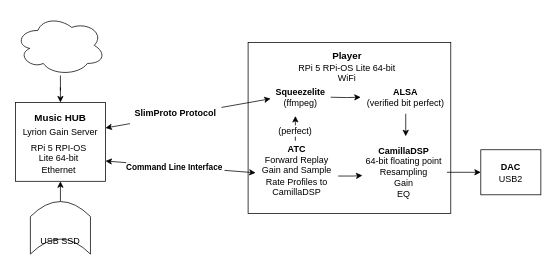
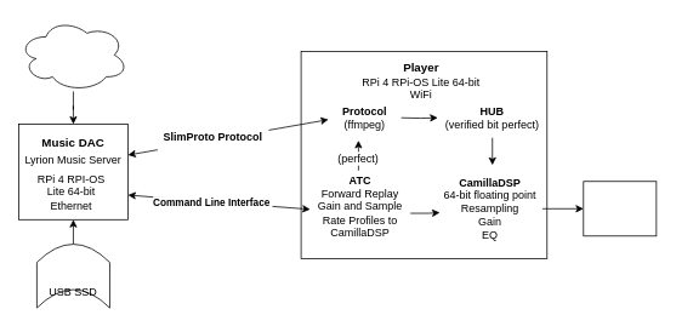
  <mxCell id="0" />
  <mxCell id="1" parent="0" />
  <mxCell id="2" value="" style="rounded=0;whiteSpace=wrap;html=1;fontStyle=1" vertex="1" parent="1"><mxGeometry x="330" y="56" width="270" height="228" as="geometry" /></mxCell>
  <mxCell id="3" value="" style="rounded=0;whiteSpace=wrap;html=1;" vertex="1" parent="1"><mxGeometry x="20" y="136" width="120" height="105" as="geometry" /></mxCell>
  <mxCell id="4" style="edgeStyle=orthogonalEdgeStyle;rounded=0;orthogonalLoop=1;jettySize=auto;html=1;entryX=0.5;entryY=0;entryDx=0;entryDy=0;" edge="1" parent="1" source="5" target="3"><mxGeometry relative="1" as="geometry" /></mxCell>
  <mxCell id="5" value="" style="ellipse;shape=cloud;whiteSpace=wrap;html=1;" vertex="1" parent="1"><mxGeometry x="20" y="20" width="120" height="80" as="geometry" /></mxCell>
- <mxCell id="6" value="&lt;b style=&quot;font-size: 13px;&quot;&gt;Music HUB&lt;/b&gt;" style="text;strokeColor=none;align=center;fillColor=none;html=1;verticalAlign=middle;whiteSpace=wrap;rounded=0;fontSize=13;" vertex="1" parent="1"><mxGeometry x="40" y="141" width="80" height="30" as="geometry" /></mxCell>
+ <mxCell id="6" value="&lt;b style=&quot;font-size: 13px;&quot;&gt;Music DAC&lt;/b&gt;" style="text;strokeColor=none;align=center;fillColor=none;html=1;verticalAlign=middle;whiteSpace=wrap;rounded=0;fontSize=13;" vertex="1" parent="1"><mxGeometry x="40" y="141" width="80" height="30" as="geometry" /></mxCell>
  <mxCell id="7" style="edgeStyle=orthogonalEdgeStyle;rounded=0;orthogonalLoop=1;jettySize=auto;html=1;exitX=0;exitY=0.5;exitDx=0;exitDy=0;" edge="1" parent="1" source="8"><mxGeometry relative="1" as="geometry"><mxPoint x="80" y="241" as="targetPoint" /></mxGeometry></mxCell>
  <mxCell id="8" value="" style="shape=dataStorage;whiteSpace=wrap;html=1;fixedSize=1;rotation=90;" vertex="1" parent="1"><mxGeometry x="45" y="263" width="70" height="80" as="geometry" /></mxCell>
  <mxCell id="9" value="USB SSD" style="text;strokeColor=none;align=center;fillColor=none;html=1;verticalAlign=middle;whiteSpace=wrap;rounded=0;" vertex="1" parent="1"><mxGeometry x="50" y="306" width="60" height="30" as="geometry" /></mxCell>
- <mxCell id="10" value="Lyrion Gain Server" style="text;strokeColor=none;align=center;fillColor=none;html=1;verticalAlign=middle;whiteSpace=wrap;rounded=0;" vertex="1" parent="1"><mxGeometry x="20" y="161" width="120" height="30" as="geometry" /></mxCell>
- <mxCell id="11" value="RPi 5 RPI-OS Lite 64-bit&lt;br&gt;Ethernet" style="text;strokeColor=none;align=center;fillColor=none;html=1;verticalAlign=middle;whiteSpace=wrap;rounded=0;" vertex="1" parent="1"><mxGeometry x="38" y="196" width="80" height="30" as="geometry" /></mxCell>
+ <mxCell id="10" value="Lyrion Music Server" style="text;strokeColor=none;align=center;fillColor=none;html=1;verticalAlign=middle;whiteSpace=wrap;rounded=0;" vertex="1" parent="1"><mxGeometry x="20" y="161" width="120" height="30" as="geometry" /></mxCell>
+ <mxCell id="11" value="RPi 4 RPI-OS Lite 64-bit&lt;br&gt;Ethernet" style="text;strokeColor=none;align=center;fillColor=none;html=1;verticalAlign=middle;whiteSpace=wrap;rounded=0;" vertex="1" parent="1"><mxGeometry x="38" y="196" width="80" height="30" as="geometry" /></mxCell>
  <mxCell id="12" value="" style="edgeStyle=orthogonalEdgeStyle;rounded=0;orthogonalLoop=1;jettySize=auto;html=1;" edge="1" parent="1" target="15"><mxGeometry relative="1" as="geometry"><mxPoint x="440" y="129" as="sourcePoint" /></mxGeometry></mxCell>
- <mxCell id="13" value="&lt;b&gt;Squeezelite&lt;br&gt;&lt;/b&gt;(ffmpeg)" style="text;strokeColor=none;align=center;fillColor=none;html=1;verticalAlign=middle;whiteSpace=wrap;rounded=0;" vertex="1" parent="1"><mxGeometry x="370" y="114" width="60" height="30" as="geometry" /></mxCell>
+ <mxCell id="13" value="&lt;b&gt;Protocol&lt;br&gt;&lt;/b&gt;(ffmpeg)" style="text;strokeColor=none;align=center;fillColor=none;html=1;verticalAlign=middle;whiteSpace=wrap;rounded=0;" vertex="1" parent="1"><mxGeometry x="370" y="114" width="60" height="30" as="geometry" /></mxCell>
  <mxCell id="14" value="" style="edgeStyle=orthogonalEdgeStyle;rounded=0;orthogonalLoop=1;jettySize=auto;html=1;" edge="1" parent="1"><mxGeometry relative="1" as="geometry"><mxPoint x="540" y="151" as="sourcePoint" /><mxPoint x="540" y="181" as="targetPoint" /></mxGeometry></mxCell>
- <mxCell id="15" value="ALSA&lt;br&gt;&lt;span style=&quot;font-weight: normal;&quot;&gt;(verified bit perfect)&lt;/span&gt;" style="text;strokeColor=none;align=center;fillColor=none;html=1;verticalAlign=middle;whiteSpace=wrap;rounded=0;fontStyle=1" vertex="1" parent="1"><mxGeometry x="480" y="114" width="120" height="30" as="geometry" /></mxCell>
- <mxCell id="16" value="&lt;b style=&quot;font-size: 13px;&quot;&gt;Player&lt;br&gt;&lt;/b&gt;RPi 5 RPi-OS Lite 64-bit&lt;br&gt;WiFi" style="text;strokeColor=none;align=center;fillColor=none;html=1;verticalAlign=middle;whiteSpace=wrap;rounded=0;" vertex="1" parent="1"><mxGeometry x="392" y="61" width="140" height="56" as="geometry" /></mxCell>
+ <mxCell id="15" value="HUB&lt;br&gt;&lt;span style=&quot;font-weight: normal;&quot;&gt;(verified bit perfect)&lt;/span&gt;" style="text;strokeColor=none;align=center;fillColor=none;html=1;verticalAlign=middle;whiteSpace=wrap;rounded=0;fontStyle=1" vertex="1" parent="1"><mxGeometry x="480" y="114" width="120" height="30" as="geometry" /></mxCell>
+ <mxCell id="16" value="&lt;b style=&quot;font-size: 13px;&quot;&gt;Player&lt;br&gt;&lt;/b&gt;RPi 4 RPi-OS Lite 64-bit&lt;br&gt;WiFi" style="text;strokeColor=none;align=center;fillColor=none;html=1;verticalAlign=middle;whiteSpace=wrap;rounded=0;" vertex="1" parent="1"><mxGeometry x="392" y="61" width="140" height="56" as="geometry" /></mxCell>
  <mxCell id="17" style="edgeStyle=orthogonalEdgeStyle;rounded=0;orthogonalLoop=1;jettySize=auto;html=1;entryX=0;entryY=0.5;entryDx=0;entryDy=0;" edge="1" parent="1" source="18" target="20"><mxGeometry relative="1" as="geometry" /></mxCell>
  <mxCell id="18" value="&lt;b&gt;CamillaDSP&lt;br&gt;&lt;/b&gt;&lt;span&gt;64-bit floating point&lt;/span&gt; Resampling&lt;br&gt; Gain&lt;br&gt;EQ" style="text;strokeColor=none;align=center;fillColor=none;html=1;verticalAlign=middle;whiteSpace=wrap;rounded=0;" vertex="1" parent="1"><mxGeometry x="480" y="214" width="115" height="30" as="geometry" /></mxCell>
  <mxCell id="19" value="&lt;b&gt;ATC&lt;br&gt;&lt;/b&gt;&lt;div&gt;Forward Replay Gain and Sample Rate Profiles to CamillaDSP&lt;/div&gt;&lt;div&gt;&lt;br&gt;&lt;/div&gt;" style="text;strokeColor=none;align=center;fillColor=none;html=1;verticalAlign=middle;whiteSpace=wrap;rounded=0;" vertex="1" parent="1"><mxGeometry x="340" y="214" width="110" height="40" as="geometry" /></mxCell>
  <mxCell id="20" value="" style="rounded=0;whiteSpace=wrap;html=1;" vertex="1" parent="1"><mxGeometry x="640" y="199" width="80" height="60" as="geometry" /></mxCell>
- <mxCell id="21" value="&lt;b&gt;DAC&lt;br&gt;&lt;/b&gt;USB2" style="text;html=1;align=center;verticalAlign=middle;whiteSpace=wrap;rounded=0;" vertex="1" parent="1"><mxGeometry x="650" y="215" width="60" height="30" as="geometry" /></mxCell>
  <mxCell id="22" value="" style="endArrow=classic;html=1;rounded=0;startArrow=classic;startFill=1;" edge="1" parent="1"><mxGeometry relative="1" as="geometry"><mxPoint x="140" y="170" as="sourcePoint" /><mxPoint x="360" y="131" as="targetPoint" /></mxGeometry></mxCell>
  <mxCell id="23" value="&lt;h1 id=&quot;slimproto-protocol&quot;&gt;&lt;font style=&quot;font-size: 12px;&quot;&gt;&amp;nbsp; SlimProto Protocol &amp;nbsp;&lt;/font&gt; &lt;br&gt;&lt;/h1&gt;" style="edgeLabel;resizable=0;html=1;;align=center;verticalAlign=middle;" connectable="0" vertex="1" parent="22"><mxGeometry relative="1" as="geometry"><mxPoint x="-18" y="-4" as="offset" /></mxGeometry></mxCell>
  <mxCell id="24" style="edgeStyle=orthogonalEdgeStyle;rounded=0;orthogonalLoop=1;jettySize=auto;html=1;entryX=0.383;entryY=0.967;entryDx=0;entryDy=0;entryPerimeter=0;exitX=0.5;exitY=1;exitDx=0;exitDy=0;exitPerimeter=0;" edge="1" parent="1"><mxGeometry relative="1" as="geometry"><mxPoint x="393" y="187" as="sourcePoint" /><mxPoint x="392.98" y="154.01" as="targetPoint" /><Array as="points"><mxPoint x="393" y="177" /><mxPoint x="393" y="177" /></Array></mxGeometry></mxCell>
  <mxCell id="25" value="" style="endArrow=classic;html=1;rounded=0;startArrow=classic;startFill=1;" edge="1" parent="1" target="19"><mxGeometry relative="1" as="geometry"><mxPoint x="140" y="214" as="sourcePoint" /><mxPoint x="240" y="214" as="targetPoint" /></mxGeometry></mxCell>
  <mxCell id="26" value="&lt;b&gt;CLI&lt;/b&gt;" style="edgeLabel;resizable=0;html=1;;align=center;verticalAlign=middle;" connectable="0" vertex="1" parent="25"><mxGeometry relative="1" as="geometry"><mxPoint x="-3" as="offset" /></mxGeometry></mxCell>
  <mxCell id="27" value="&lt;b&gt;Command Line Interface&amp;nbsp; &lt;br&gt;&lt;/b&gt;" style="edgeLabel;html=1;align=center;verticalAlign=middle;resizable=0;points=[];" vertex="1" connectable="0" parent="25"><mxGeometry x="-0.029" y="-2" relative="1" as="geometry"><mxPoint x="-4" y="-2" as="offset" /></mxGeometry></mxCell>
  <mxCell id="28" style="edgeStyle=orthogonalEdgeStyle;rounded=0;orthogonalLoop=1;jettySize=auto;html=1;entryX=0.02;entryY=0.643;entryDx=0;entryDy=0;entryPerimeter=0;" edge="1" parent="1" source="19" target="18"><mxGeometry relative="1" as="geometry" /></mxCell>
  <mxCell id="29" value="(perfect)" style="text;strokeColor=none;align=center;fillColor=none;html=1;verticalAlign=middle;whiteSpace=wrap;rounded=0;labelBackgroundColor=default;" vertex="1" parent="1"><mxGeometry x="363" y="164" width="60" height="20" as="geometry" /></mxCell>
